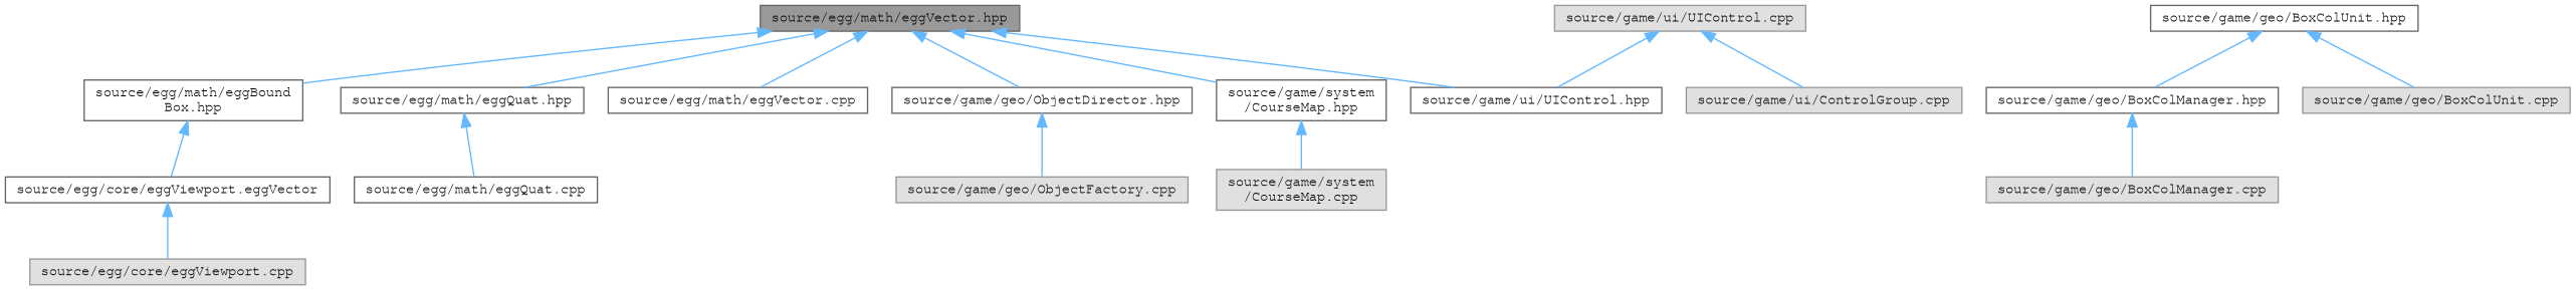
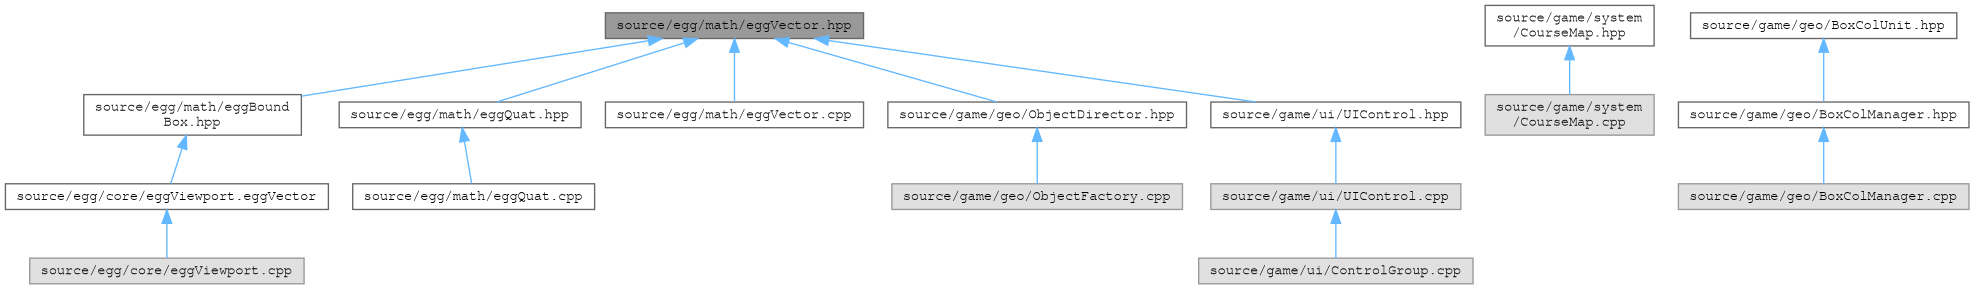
  digraph {
    node [color=grey40 fillcolor=white fontname=FreeMono fontsize=10 shape=box style=filled]
    edge [color=steelblue1 dir=back fontname=FreeMono fontsize=10 labelfontname=FreeMono labelfontsize=10 style=solid]
    n1 [color=gray40 fillcolor=grey60 fontcolor=black height=0.2 label="source/egg/math/eggVector.hpp" width=0.4]
    n2 [height=0.2 label="source/egg/math/eggBound\lBox.hpp" width=0.4]
    n3 [height=0.2 label="source/egg/math/eggQuat.hpp" width=0.4]
    n4 [height=0.2 label="source/egg/math/eggVector.cpp" width=0.4]
    n5 [height=0.2 label="source/game/geo/ObjectDirector.hpp" width=0.4]
    n6 [height=0.2 label="source/game/system\l/CourseMap.hpp" width=0.4]
    n7 [height=0.2 label="source/game/ui/UIControl.hpp" width=0.4]
    n8 [height=0.2 label="source/egg/core/eggViewport.eggVector" width=0.4]
    n9 [height=0.2 label="source/egg/math/eggQuat.cpp" width=0.4]
    n10 [height=0.2 label="source/game/geo/BoxColUnit.hpp" width=0.4]
    n11 [height=0.2 label="source/game/geo/BoxColManager.hpp" width=0.4]
-   n12 [color=grey60 fillcolor="#E0E0E0" height=0.2 label="source/game/geo/BoxColUnit.cpp" width=0.4]
    n13 [color=grey60 fillcolor="#E0E0E0" height=0.2 label="source/game/geo/ObjectFactory.cpp" width=0.4]
    n14 [color=grey60 fillcolor="#E0E0E0" height=0.2 label="source/game/system\l/CourseMap.cpp" width=0.4]
    n15 [color=grey60 fillcolor="#E0E0E0" height=0.2 label="source/game/ui/UIControl.cpp" width=0.4]
    n16 [color=grey60 fillcolor="#E0E0E0" height=0.2 label="source/egg/core/eggViewport.cpp" width=0.4]
    n17 [color=grey60 fillcolor="#E0E0E0" height=0.2 label="source/game/geo/BoxColManager.cpp" width=0.4]
    n18 [color=grey60 fillcolor="#E0E0E0" height=0.2 label="source/game/ui/ControlGroup.cpp" width=0.4]
    n1 -> n2
    n1 -> n3
    n1 -> n4
    n1 -> n5
-   n1 -> n6
    n1 -> n7
    n2 -> n8
    n3 -> n9
    n5 -> n13
    n6 -> n14
-   n15 -> n7
+   n7 -> n15
    n8 -> n16
    n10 -> n11
-   n10 -> n12
    n11 -> n17
    n15 -> n18
  }
